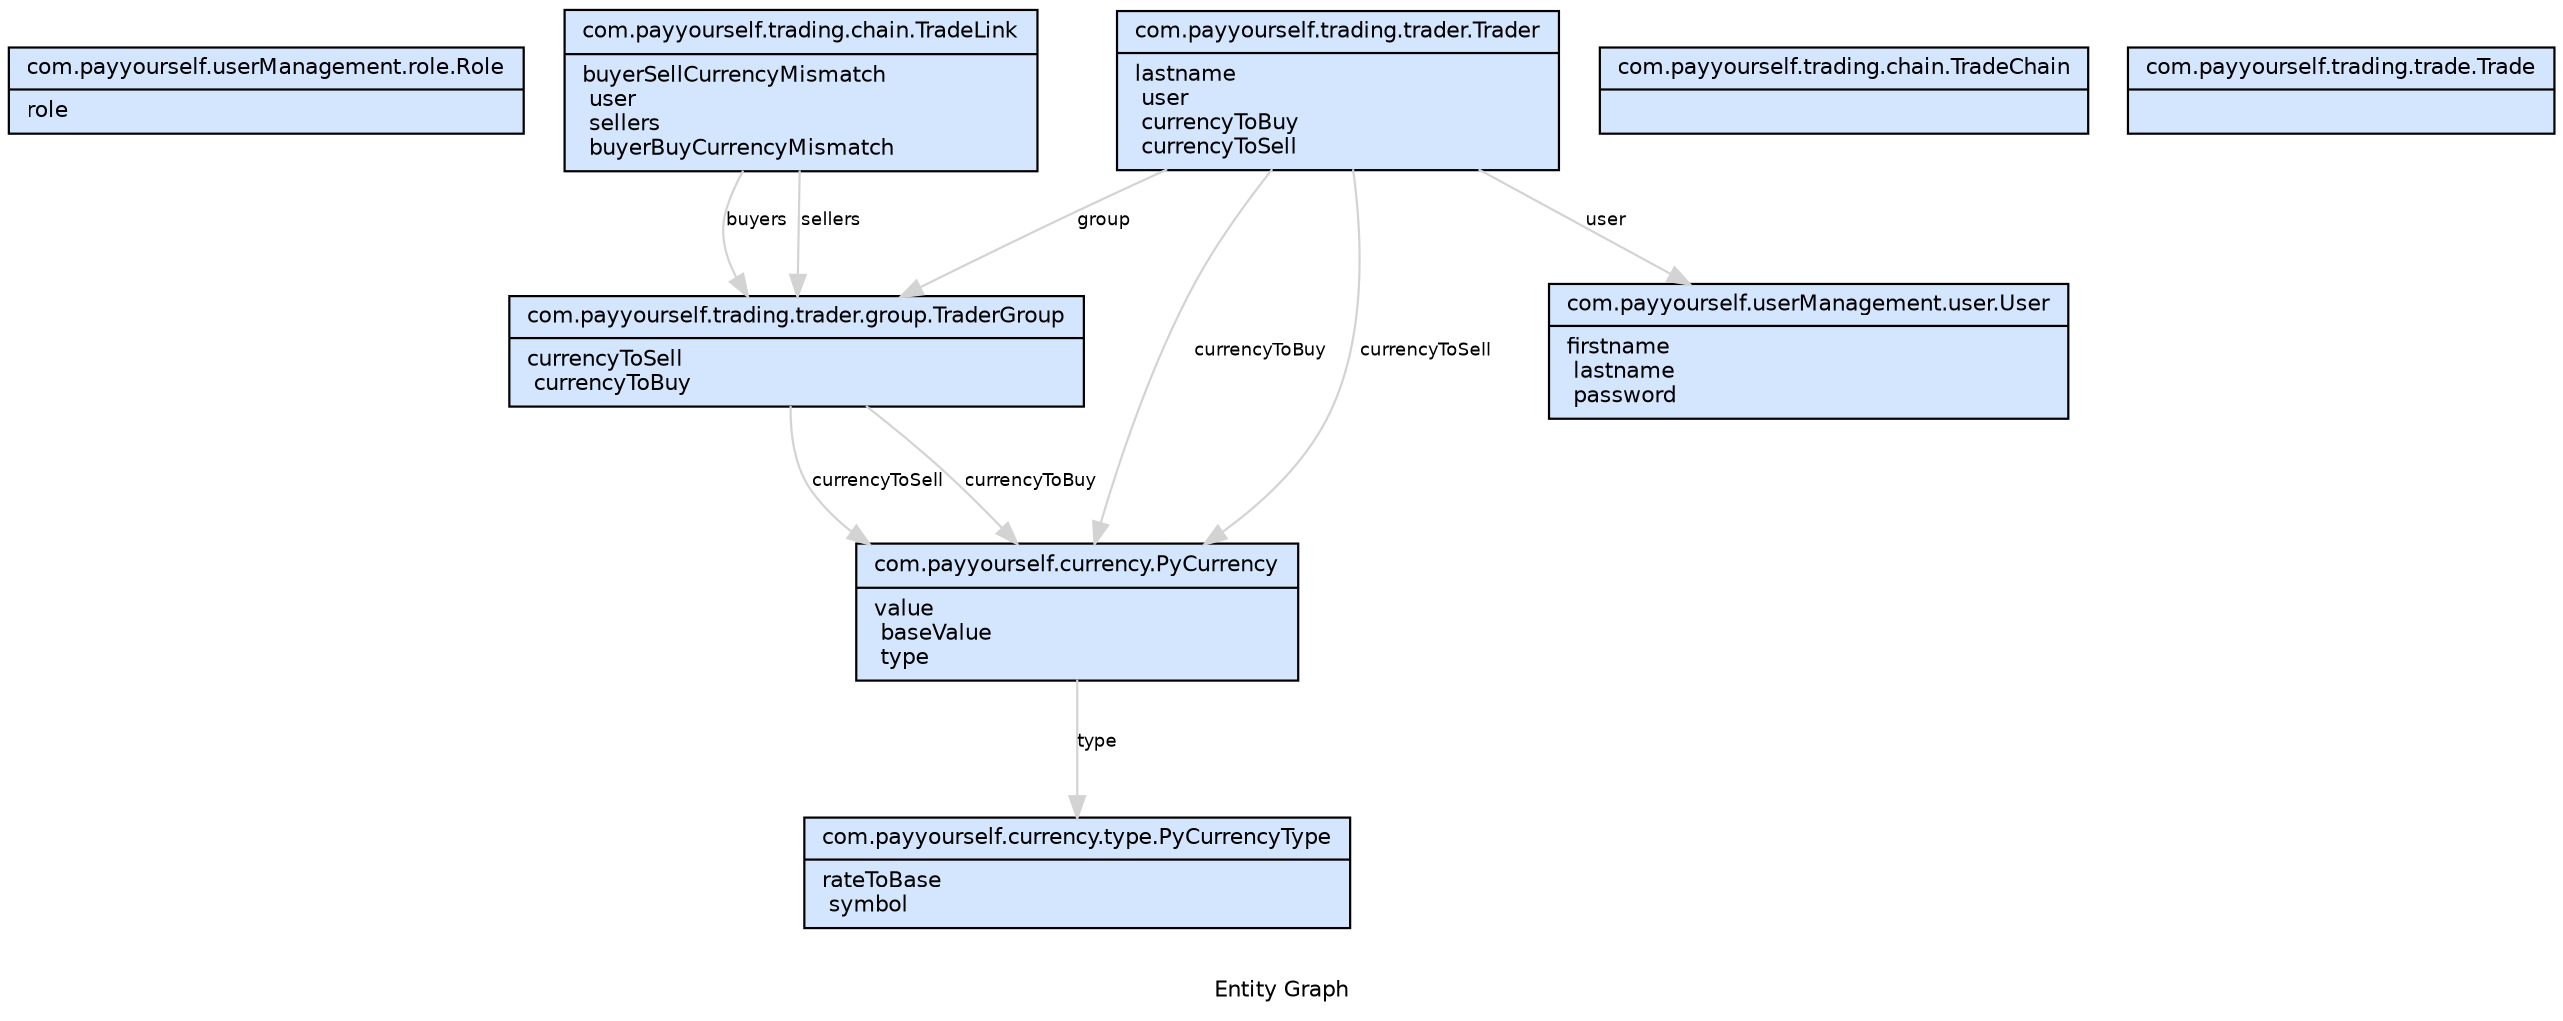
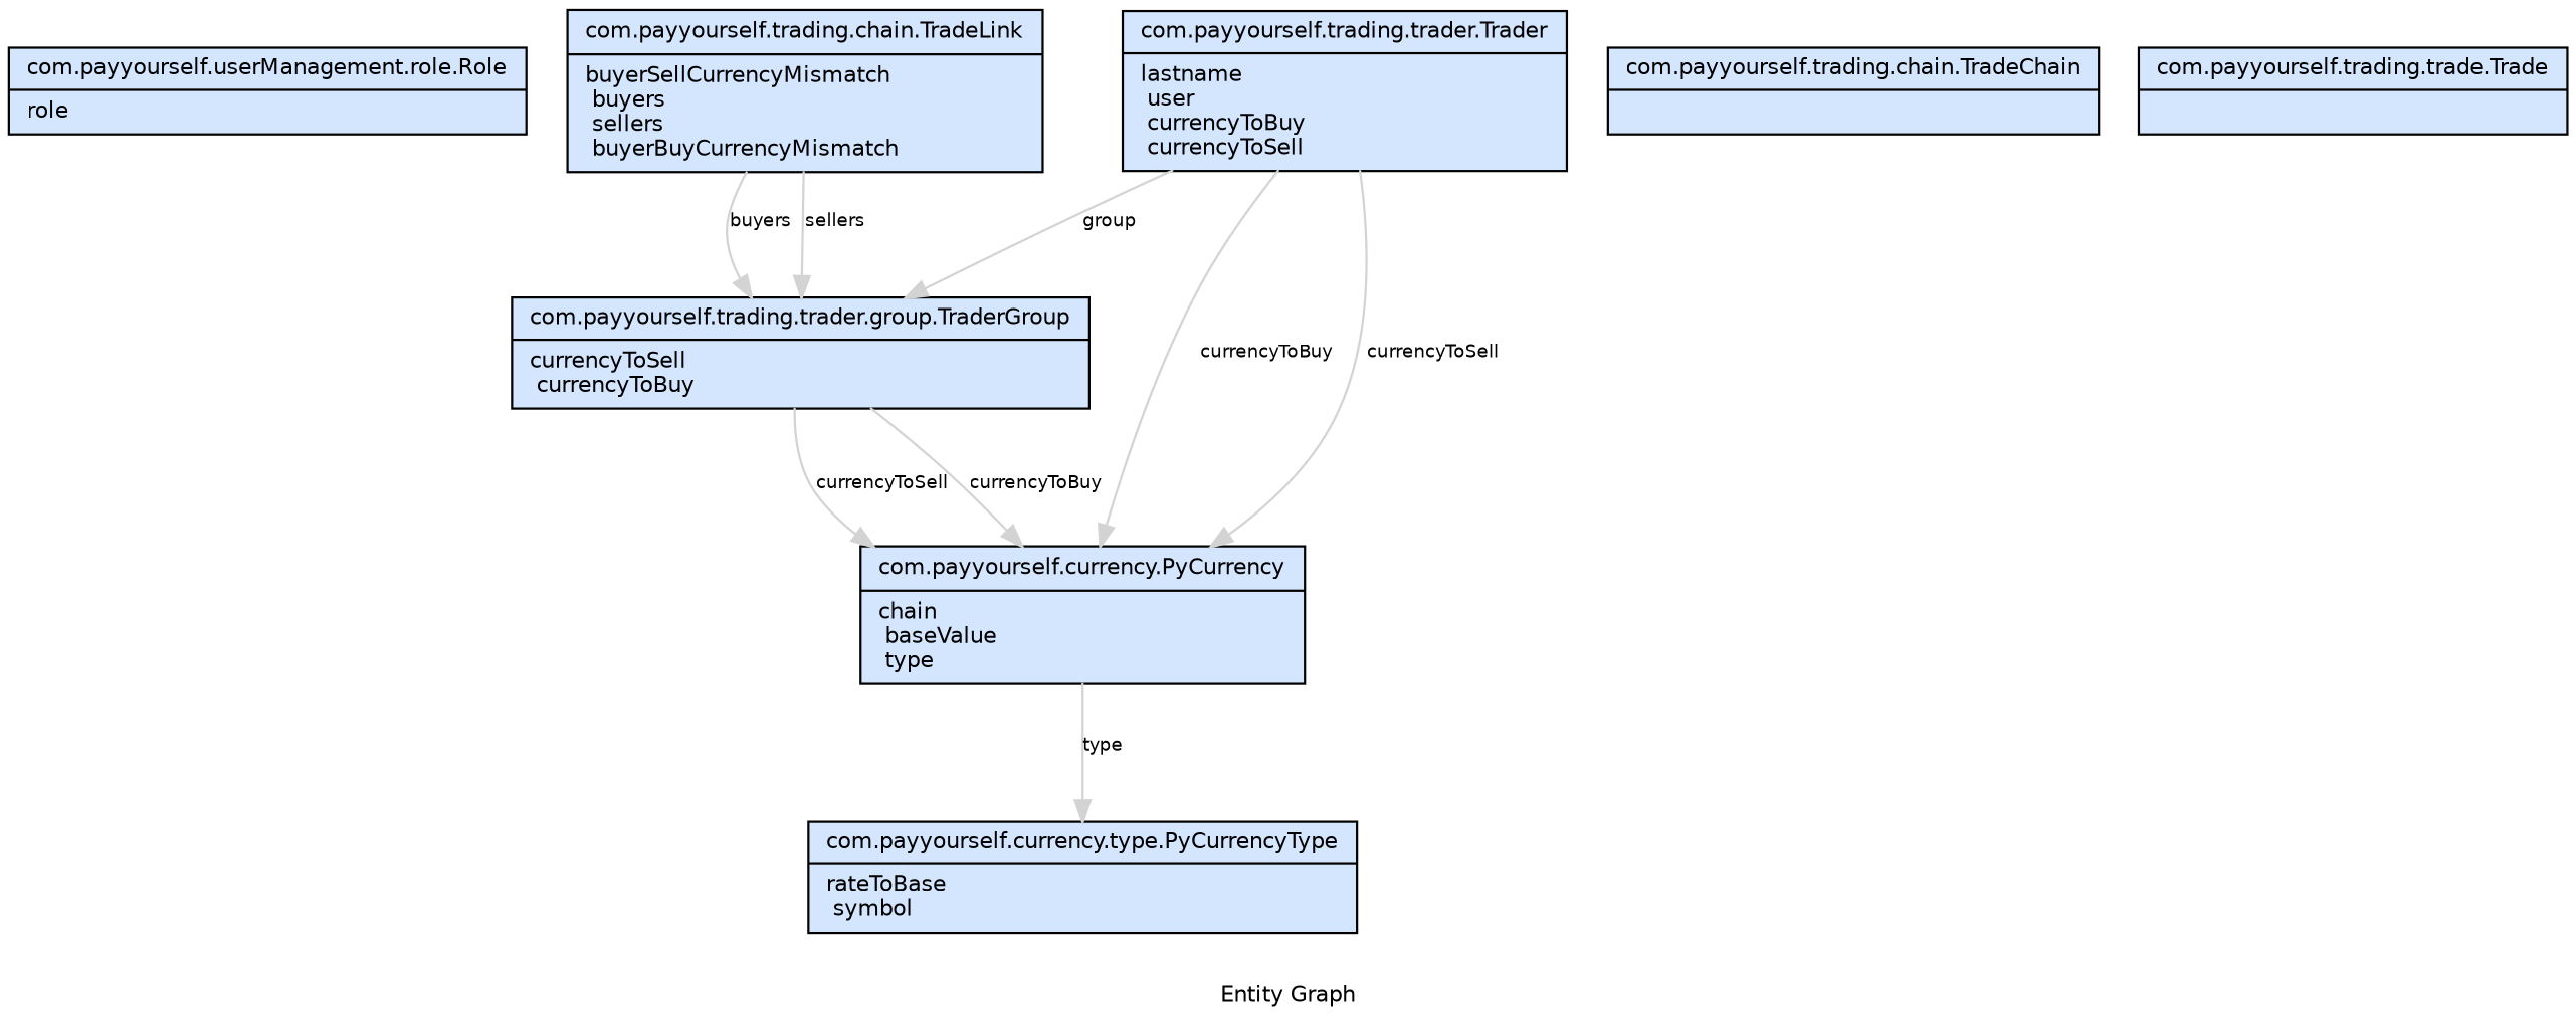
  digraph {
    bgcolor=white
    compound=true
    fontcolor=black
    fontname=Helvetica
    fontsize=10.0
    label="Entity Graph"
    ranksep=equally
    node [fillcolor="#D4E5FE" fontcolor=black fontname=Helvetica fontsize=10.0 shape=record style="solid,filled"]
    edge [color=lightgrey fontcolor=black fontname=Helvetica fontsize=8.0 labelangle=-25.0 labeldistance=1.5]
    n1 [label="{ com\.payyourself\.userManagement\.role\.Role| role\l }"]
    n2 [label="{ com\.payyourself\.currency\.type\.PyCurrencyType| rateToBase\l symbol\l }"]
-   n3 [label="{ com\.payyourself\.trading\.chain\.TradeLink| buyerSellCurrencyMismatch\l user\l sellers\l buyerBuyCurrencyMismatch\l }"]
+   n3 [label="{ com\.payyourself\.trading\.chain\.TradeLink| buyerSellCurrencyMismatch\l buyers\l sellers\l buyerBuyCurrencyMismatch\l }"]
    n4 [label="{ com\.payyourself\.trading\.trader\.group\.TraderGroup| currencyToSell\l currencyToBuy\l }"]
-   n5 [label="{ com\.payyourself\.currency\.PyCurrency| value\l baseValue\l type\l }"]
+   n5 [label="{ com\.payyourself\.currency\.PyCurrency| chain\l baseValue\l type\l }"]
    n6 [label="{ com\.payyourself\.trading\.chain\.TradeChain| }"]
    n7 [label="{ com\.payyourself\.trading\.trade\.Trade| }"]
    n8 [label="{ com\.payyourself\.trading\.trader\.Trader| lastname\l user\l currencyToBuy\l currencyToSell\l }"]
-   n9 [label="{ com\.payyourself\.userManagement\.user\.User| firstname\l lastname\l password\l }"]
    n3 -> n4 [label=buyers]
    n3 -> n4 [label=sellers]
    n4 -> n5 [label=currencyToSell]
    n4 -> n5 [label=currencyToBuy]
    n5 -> n2 [label=type]
    n8 -> n4 [label=group]
    n8 -> n5 [label=currencyToBuy]
    n8 -> n5 [label=currencyToSell]
-   n8 -> n9 [label=user]
  }
